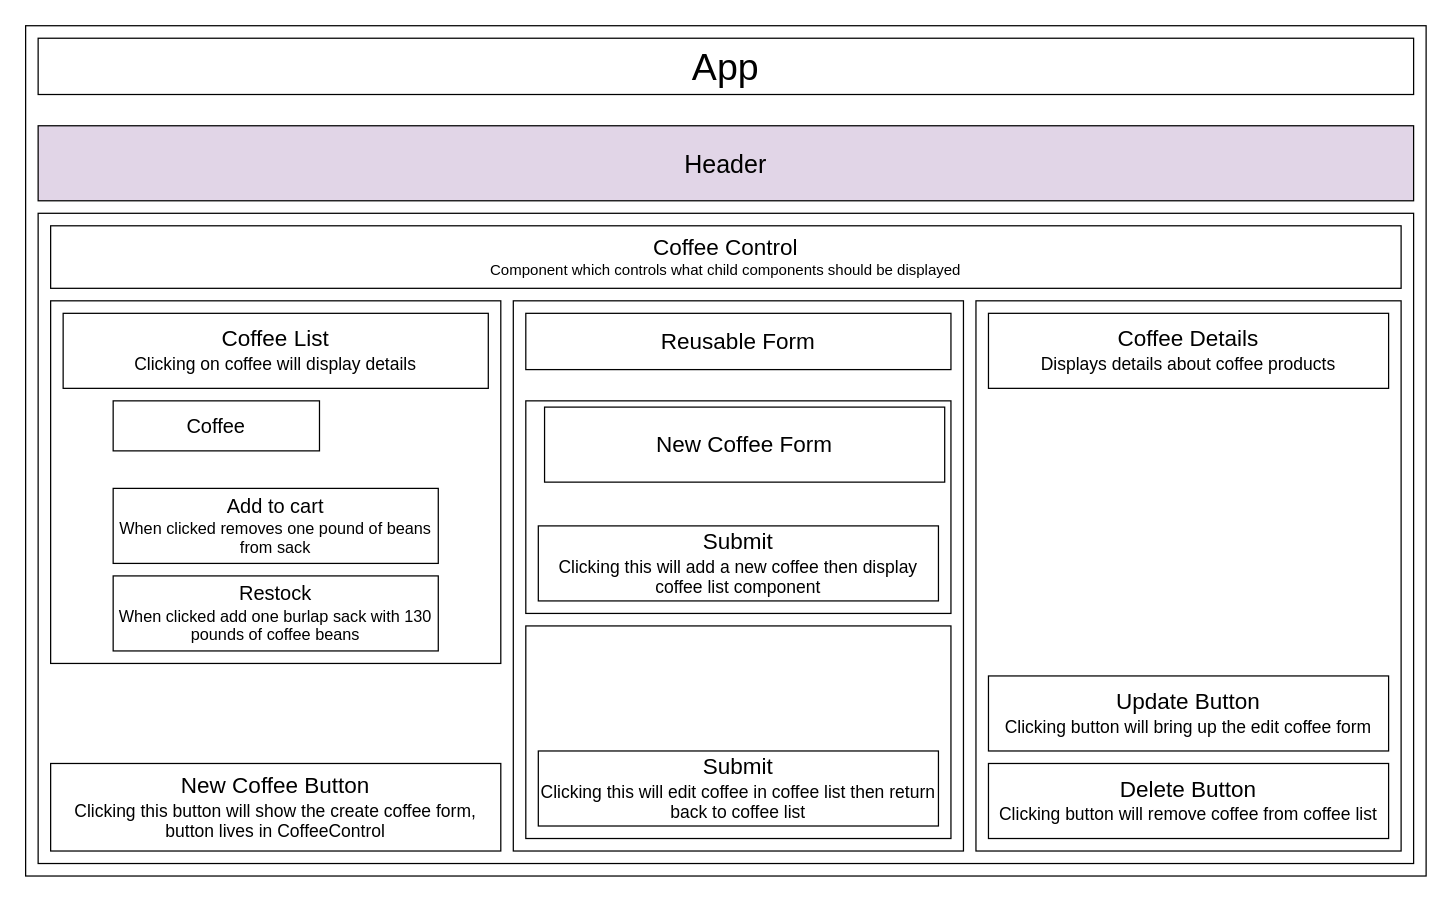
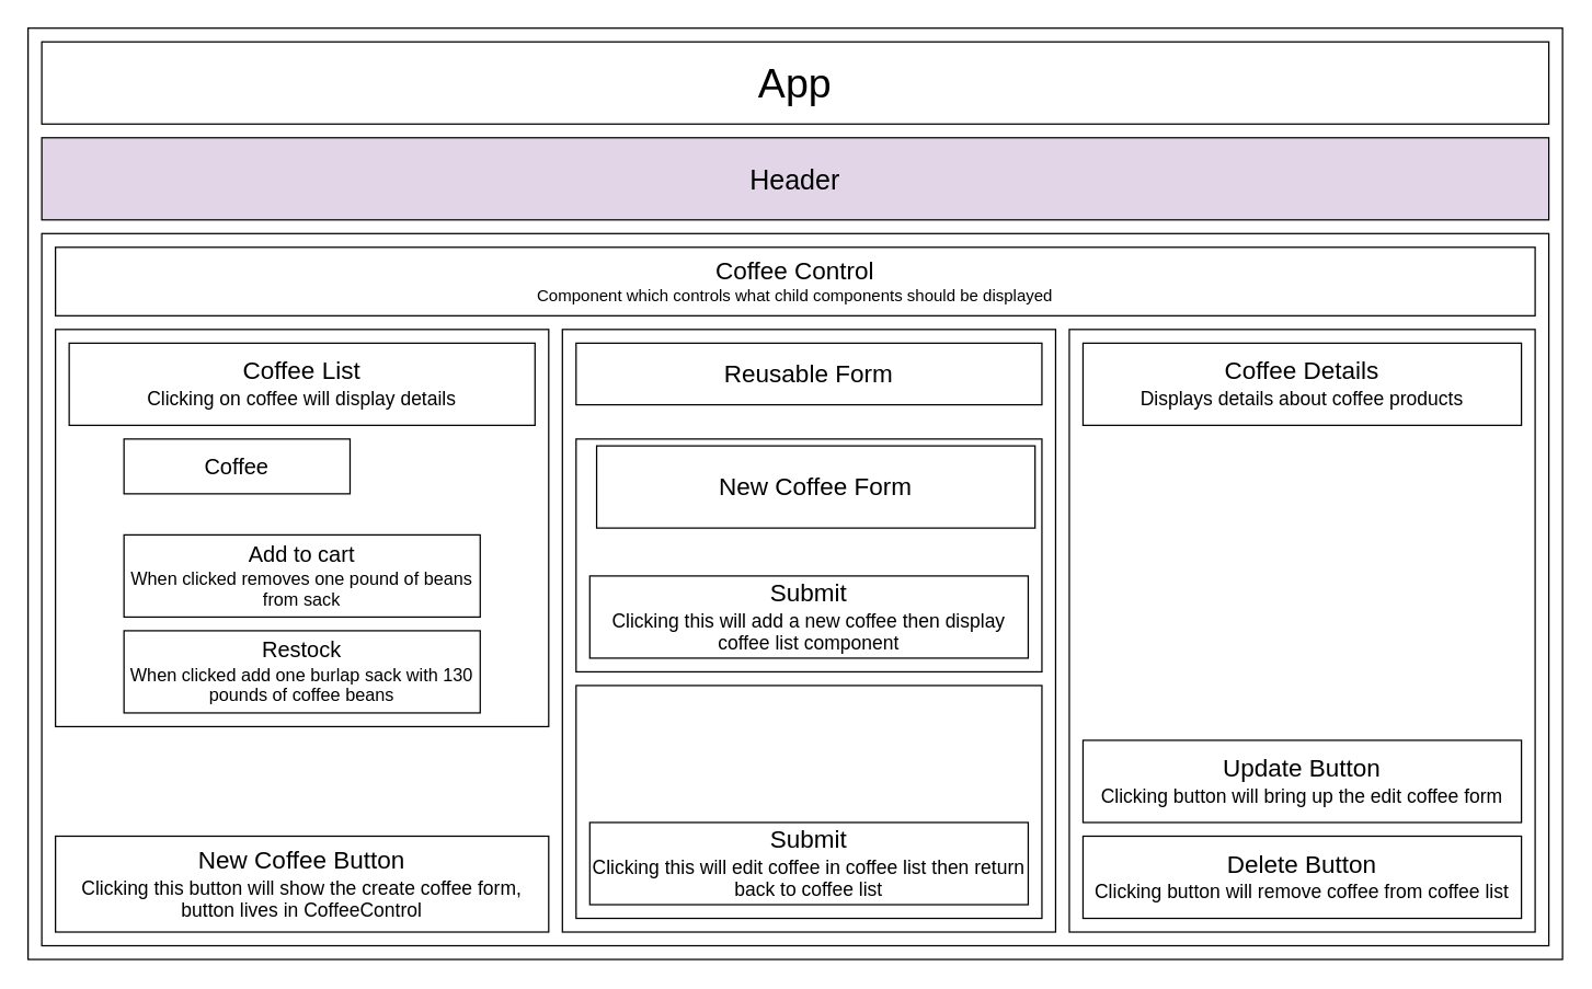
  <mxCell id="0" />
  <mxCell id="1" parent="0" />
  <mxCell id="2" value="" style="rounded=0;whiteSpace=wrap;html=1;" vertex="1" parent="1"><mxGeometry x="20" y="20" width="1120" height="680" as="geometry" /></mxCell>
- <mxCell id="3" value="App" style="rounded=0;whiteSpace=wrap;html=1;fontSize=30;" vertex="1" parent="1"><mxGeometry x="30" y="30" width="1100" height="45" as="geometry" /></mxCell>
+ <mxCell id="3" value="App" style="rounded=0;whiteSpace=wrap;html=1;fontSize=30;" vertex="1" parent="1"><mxGeometry x="30" y="30" width="1100" height="60" as="geometry" /></mxCell>
  <mxCell id="4" value="Header" style="rounded=0;whiteSpace=wrap;html=1;fontSize=20;fillColor=#e1d5e7;" vertex="1" parent="1"><mxGeometry x="30" y="100" width="1100" height="60" as="geometry" /></mxCell>
  <mxCell id="5" value="" style="rounded=0;whiteSpace=wrap;html=1;" vertex="1" parent="1"><mxGeometry x="30" y="170" width="1100" height="520" as="geometry" /></mxCell>
  <mxCell id="6" value="" style="rounded=0;whiteSpace=wrap;html=1;" vertex="1" parent="1"><mxGeometry x="40" y="240" width="360" height="290" as="geometry" /></mxCell>
  <mxCell id="7" value="" style="rounded=0;whiteSpace=wrap;html=1;" vertex="1" parent="1"><mxGeometry x="410" y="240" width="360" height="440" as="geometry" /></mxCell>
  <mxCell id="8" value="Coffee Control&lt;div style=&quot;font-size: 12px;&quot;&gt;Component which controls what child components should be displayed&lt;/div&gt;" style="rounded=0;whiteSpace=wrap;html=1;fontSize=18;" vertex="1" parent="1"><mxGeometry x="40" y="180" width="1080" height="50" as="geometry" /></mxCell>
  <mxCell id="9" value="Coffee List&lt;div style=&quot;font-size: 14px;&quot;&gt;Clicking on coffee will display details&lt;/div&gt;" style="rounded=0;whiteSpace=wrap;html=1;fontSize=18;" vertex="1" parent="1"><mxGeometry x="50" y="250" width="340" height="60" as="geometry" /></mxCell>
  <mxCell id="10" value="Coffee" style="rounded=0;whiteSpace=wrap;html=1;fontSize=16;" vertex="1" parent="1"><mxGeometry x="90" y="320" width="165" height="40" as="geometry" /></mxCell>
  <mxCell id="11" value="Add to cart&lt;div style=&quot;font-size: 13px;&quot;&gt;When clicked removes one pound of beans from sack&lt;/div&gt;" style="rounded=0;whiteSpace=wrap;html=1;fontSize=16;" vertex="1" parent="1"><mxGeometry x="90" y="390" width="260" height="60" as="geometry" /></mxCell>
  <mxCell id="12" value="&lt;font style=&quot;font-size: 16px;&quot;&gt;Restock&lt;/font&gt;&lt;div style=&quot;&quot;&gt;&lt;font style=&quot;font-size: 13px;&quot;&gt;When clicked add one burlap sack with 130 pounds of coffee beans&lt;/font&gt;&lt;/div&gt;" style="rounded=0;whiteSpace=wrap;html=1;fontSize=13;" vertex="1" parent="1"><mxGeometry x="90" y="460" width="260" height="60" as="geometry" /></mxCell>
  <mxCell id="13" value="New Coffee Button&lt;div style=&quot;font-size: 14px;&quot;&gt;Clicking this button will show the create coffee form,&lt;/div&gt;&lt;div style=&quot;font-size: 14px;&quot;&gt;button lives in CoffeeControl&lt;/div&gt;" style="rounded=0;whiteSpace=wrap;html=1;fontSize=18;" vertex="1" parent="1"><mxGeometry x="40" y="610" width="360" height="70" as="geometry" /></mxCell>
  <mxCell id="14" value="Reusable Form" style="rounded=0;whiteSpace=wrap;html=1;fontSize=18;" vertex="1" parent="1"><mxGeometry x="420" y="250" width="340" height="45" as="geometry" /></mxCell>
  <mxCell id="15" value="" style="rounded=0;whiteSpace=wrap;html=1;" vertex="1" parent="1"><mxGeometry x="420" y="320" width="340" height="170" as="geometry" /></mxCell>
  <mxCell id="16" value="New Coffee Form" style="rounded=0;whiteSpace=wrap;html=1;fontSize=18;" vertex="1" parent="1"><mxGeometry x="435" y="325" width="320" height="60" as="geometry" /></mxCell>
  <mxCell id="17" value="Submit&lt;div style=&quot;font-size: 14px;&quot;&gt;Clicking this will add a new coffee then display coffee list component&lt;/div&gt;" style="rounded=0;whiteSpace=wrap;html=1;fontSize=18;" vertex="1" parent="1"><mxGeometry x="430" y="420" width="320" height="60" as="geometry" /></mxCell>
  <mxCell id="18" value="" style="rounded=0;whiteSpace=wrap;html=1;" vertex="1" parent="1"><mxGeometry x="420" y="500" width="340" height="170" as="geometry" /></mxCell>
  <mxCell id="19" value="Submit&lt;div style=&quot;font-size: 14px;&quot;&gt;Clicking this will edit coffee in coffee list then return back to coffee list&lt;/div&gt;" style="rounded=0;whiteSpace=wrap;html=1;fontSize=18;" vertex="1" parent="1"><mxGeometry x="430" y="600" width="320" height="60" as="geometry" /></mxCell>
  <mxCell id="20" value="" style="rounded=0;whiteSpace=wrap;html=1;" vertex="1" parent="1"><mxGeometry x="780" y="240" width="340" height="440" as="geometry" /></mxCell>
  <mxCell id="21" value="Coffee Details&lt;div style=&quot;font-size: 14px;&quot;&gt;Displays details about coffee products&lt;/div&gt;" style="rounded=0;whiteSpace=wrap;html=1;fontSize=18;" vertex="1" parent="1"><mxGeometry x="790" y="250" width="320" height="60" as="geometry" /></mxCell>
  <mxCell id="22" value="Update Button&lt;div style=&quot;font-size: 14px;&quot;&gt;Clicking button will bring up the edit coffee form&lt;/div&gt;" style="rounded=0;whiteSpace=wrap;html=1;fontSize=18;" vertex="1" parent="1"><mxGeometry x="790" y="540" width="320" height="60" as="geometry" /></mxCell>
  <mxCell id="23" value="Delete Button&lt;div style=&quot;font-size: 14px;&quot;&gt;Clicking button will remove coffee from coffee list&lt;/div&gt;" style="rounded=0;whiteSpace=wrap;html=1;fontSize=18;" vertex="1" parent="1"><mxGeometry x="790" y="610" width="320" height="60" as="geometry" /></mxCell>
